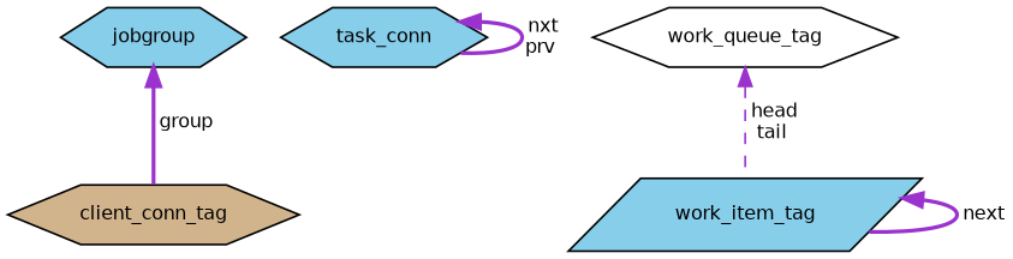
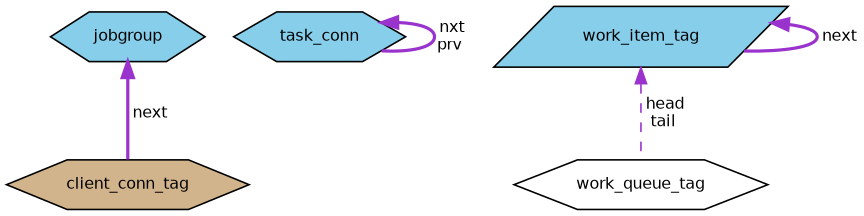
  digraph {
    node [color=black fillcolor=skyblue fontname=Helvetica fontsize=10 shape=hexagon style=filled]
    edge [color=darkorchid3 dir=back fontname=Helvetica fontsize=10 labelfontname=Helvetica labelfontsize=10 style=bold]
    n1 [fillcolor=tan fontcolor=black height=0.2 label=client_conn_tag width=0.4]
    n2 [height=0.2 label=jobgroup width=0.4]
    n3 [height=0.2 label=task_conn width=0.4]
    n4 [fillcolor=white height=0.2 label=work_queue_tag width=0.4]
    n5 [height=0.2 label=work_item_tag shape=parallelogram width=0.4]
-   n2 -> n1 [label=" group"]
+   n2 -> n1 [label=" next"]
    n3 -> n3 [label=" nxt\nprv"]
-   n4 -> n5 [label=" head\ntail" style=dashed]
+   n5 -> n4 [label=" head\ntail" style=dashed]
    n5 -> n5 [label=" next"]
  }
